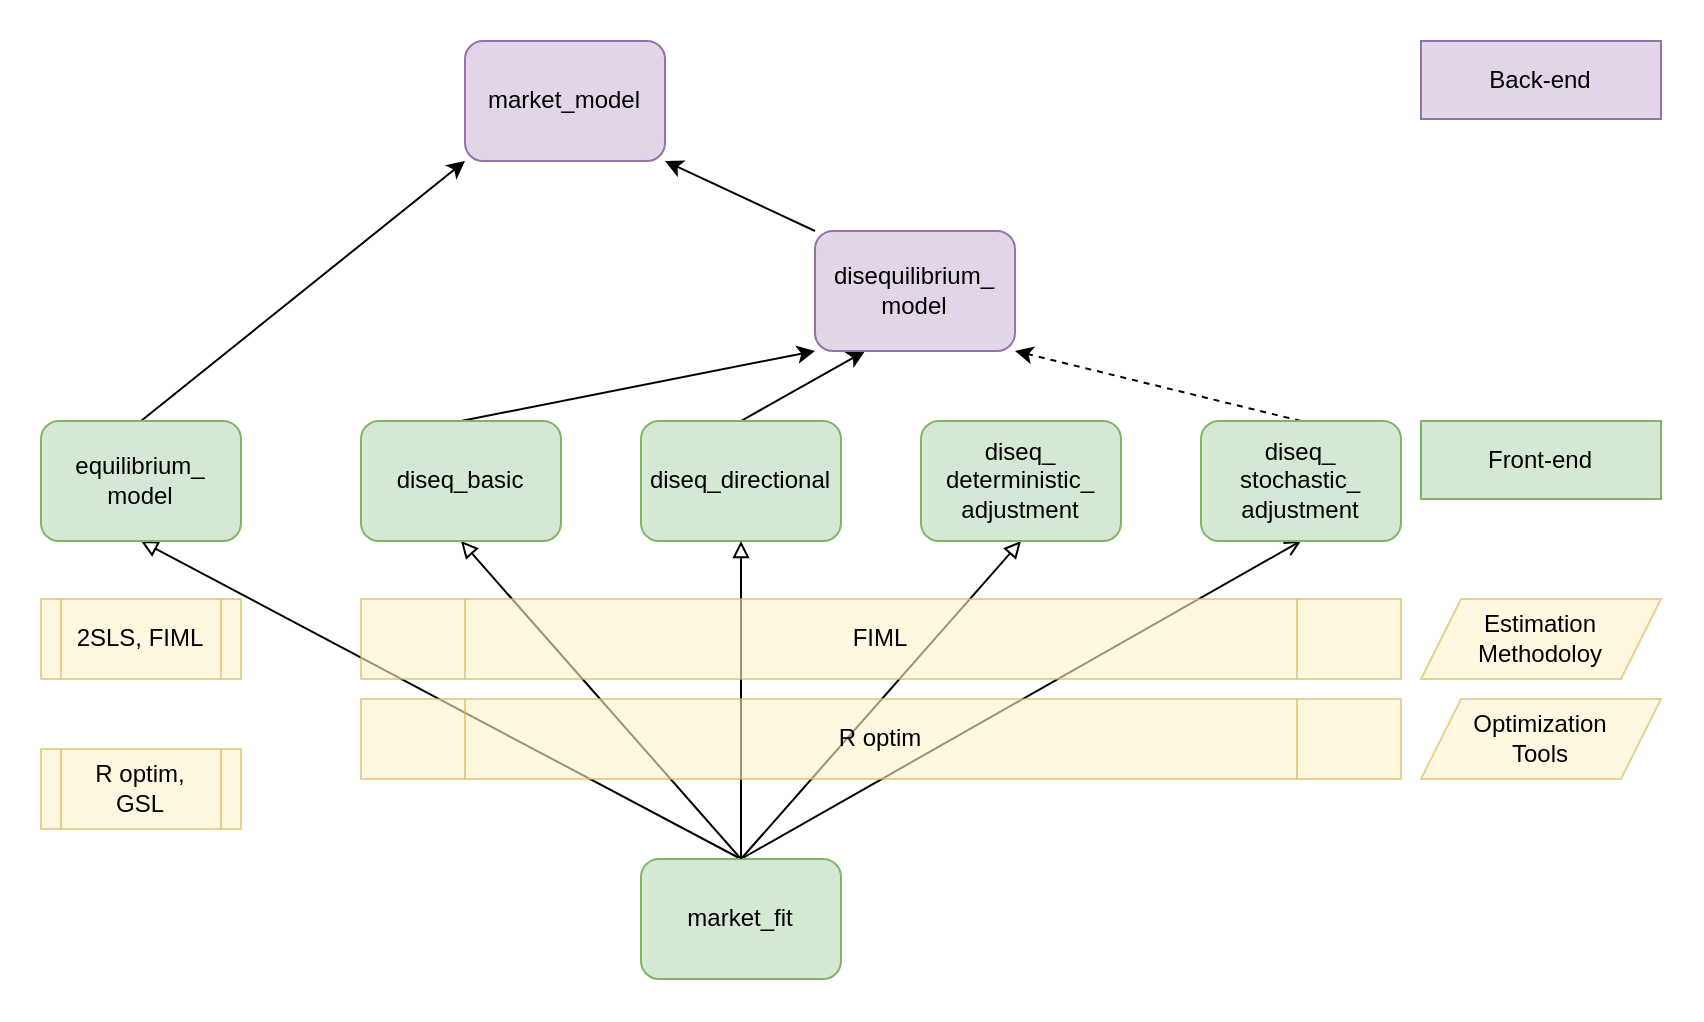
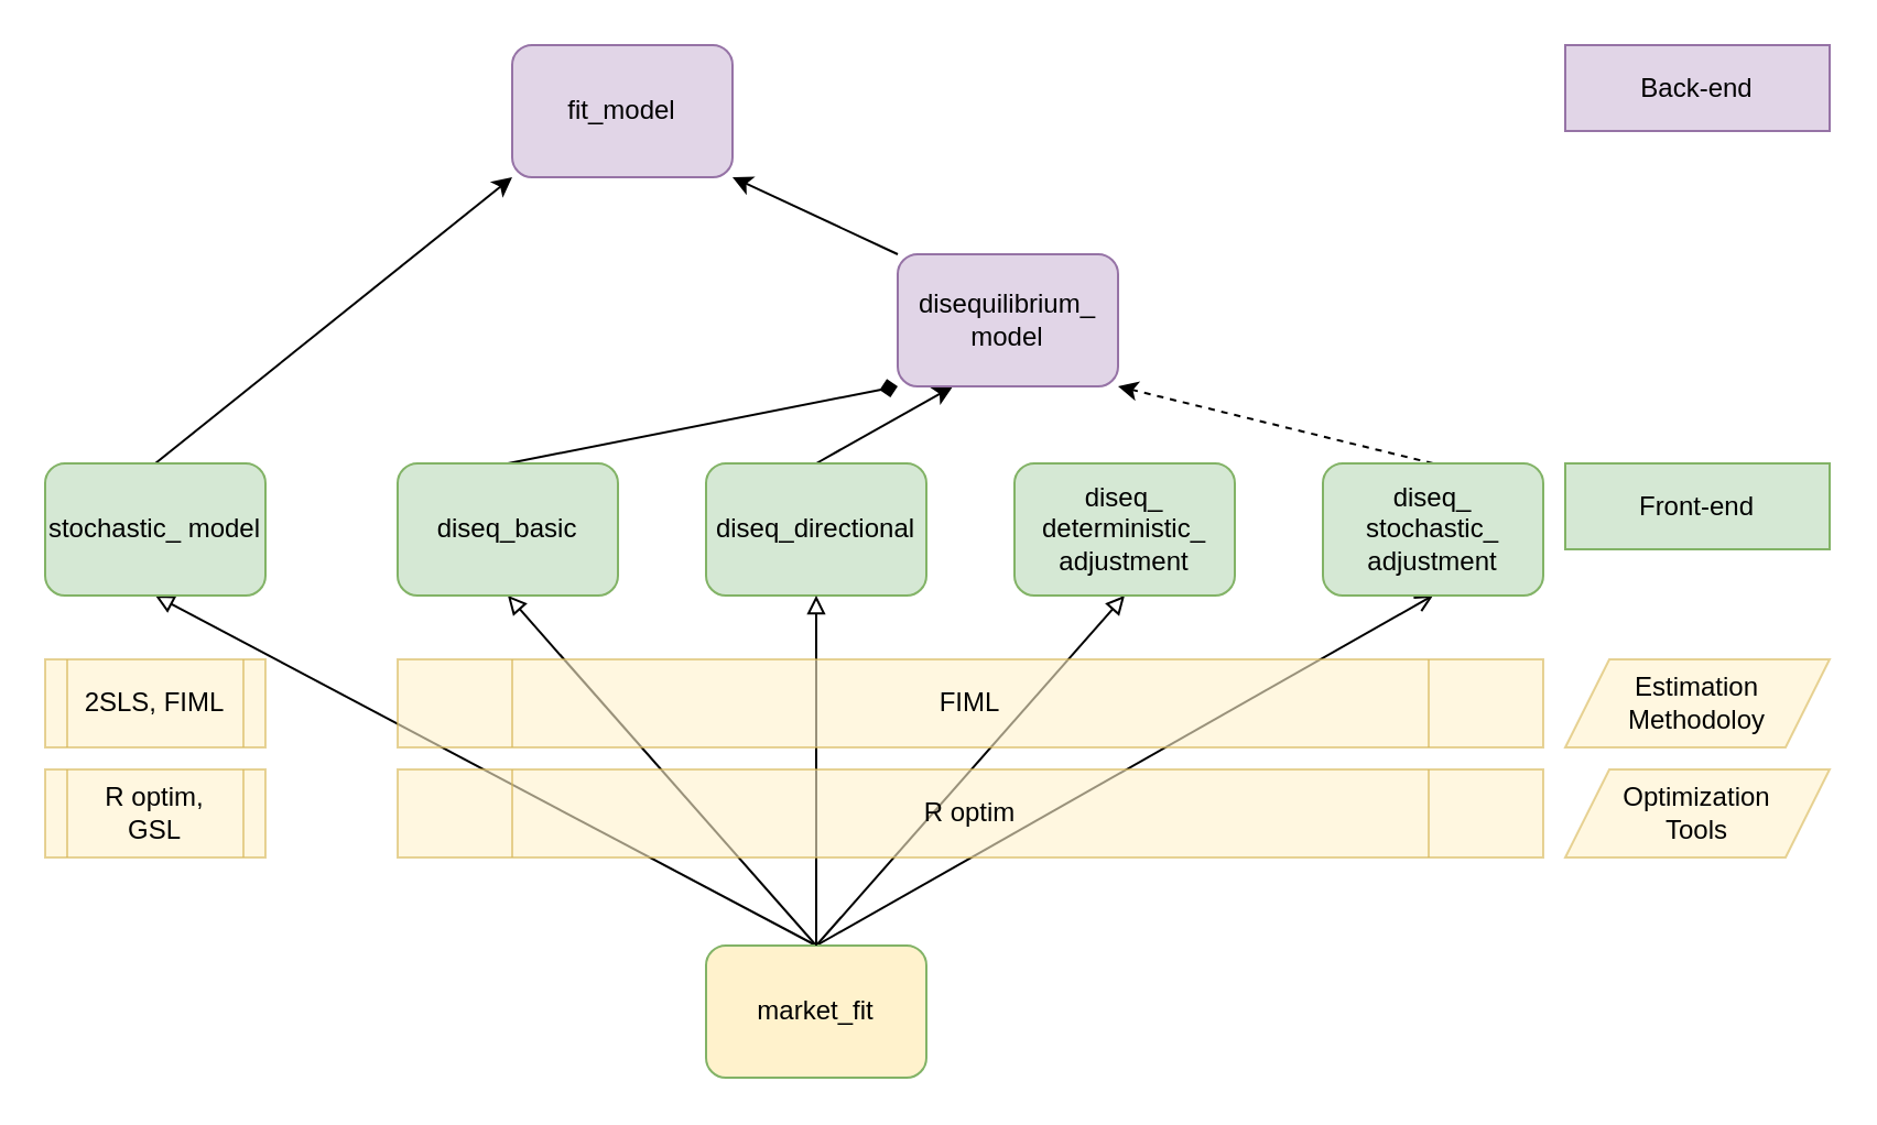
  <mxCell id="0" />
  <mxCell id="1" parent="0" />
  <mxCell id="2" value="" style="edgeStyle=orthogonalEdgeStyle;rounded=0;orthogonalLoop=1;jettySize=auto;html=1;noEdgeStyle=1;orthogonal=1;entryX=0.5;entryY=1;entryDx=0;entryDy=0;exitX=0.5;exitY=0;exitDx=0;exitDy=0;startArrow=none;startFill=0;endArrow=block;endFill=0;" parent="1" source="24" target="9" edge="1"><mxGeometry relative="1" as="geometry"><mxPoint x="360" y="459" as="sourcePoint" /><mxPoint x="292" y="419" as="targetPoint" /></mxGeometry></mxCell>
  <mxCell id="3" value="" style="edgeStyle=orthogonalEdgeStyle;rounded=0;orthogonalLoop=1;jettySize=auto;html=1;noEdgeStyle=1;orthogonal=1;entryX=0.5;entryY=1;entryDx=0;entryDy=0;exitX=0.5;exitY=0;exitDx=0;exitDy=0;startArrow=none;startFill=0;endArrow=block;endFill=0;" parent="1" source="24" target="14" edge="1"><mxGeometry relative="1" as="geometry"><mxPoint x="380" y="439" as="sourcePoint" /><mxPoint x="80" y="280" as="targetPoint" /></mxGeometry></mxCell>
  <mxCell id="4" value="" style="edgeStyle=orthogonalEdgeStyle;rounded=0;orthogonalLoop=1;jettySize=auto;html=1;noEdgeStyle=1;orthogonal=1;entryX=0.5;entryY=1;entryDx=0;entryDy=0;exitX=0.5;exitY=0;exitDx=0;exitDy=0;startArrow=none;startFill=0;endArrow=block;endFill=0;" parent="1" source="24" target="16" edge="1"><mxGeometry relative="1" as="geometry"><mxPoint x="380" y="439" as="sourcePoint" /><mxPoint x="380" y="280" as="targetPoint" /></mxGeometry></mxCell>
  <mxCell id="5" value="" style="edgeStyle=orthogonalEdgeStyle;rounded=0;orthogonalLoop=1;jettySize=auto;html=1;noEdgeStyle=1;orthogonal=1;entryX=0.5;entryY=1;entryDx=0;entryDy=0;exitX=0.5;exitY=0;exitDx=0;exitDy=0;startArrow=none;startFill=0;endArrow=open;endFill=0;" parent="1" source="24" target="17" edge="1"><mxGeometry relative="1" as="geometry"><mxPoint x="380" y="439" as="sourcePoint" /><mxPoint x="520" y="280" as="targetPoint" /></mxGeometry></mxCell>
  <mxCell id="6" value="" style="edgeStyle=orthogonalEdgeStyle;rounded=0;orthogonalLoop=1;jettySize=auto;html=1;noEdgeStyle=1;orthogonal=1;exitX=0.5;exitY=0;exitDx=0;exitDy=0;" parent="1" source="9" target="8" edge="1"><mxGeometry relative="1" as="geometry" /></mxCell>
  <mxCell id="7" value="" style="edgeStyle=orthogonalEdgeStyle;rounded=0;orthogonalLoop=1;jettySize=auto;html=1;noEdgeStyle=1;orthogonal=1;" parent="1" source="13" target="8" edge="1"><mxGeometry relative="1" as="geometry" /></mxCell>
- <mxCell id="8" value="market_model" style="rounded=1;whiteSpace=wrap;html=1;fillColor=#e1d5e7;strokeColor=#9673a6;" parent="1" vertex="1"><mxGeometry x="232" y="20" width="100" height="60" as="geometry" /></mxCell>
- <mxCell id="9" value="equilibrium_ model" style="rounded=1;whiteSpace=wrap;html=1;fillColor=#d5e8d4;strokeColor=#82b366;" parent="1" vertex="1"><mxGeometry x="20" y="210" width="100" height="60" as="geometry" /></mxCell>
- <mxCell id="10" value="" style="edgeStyle=orthogonalEdgeStyle;rounded=0;orthogonalLoop=1;jettySize=auto;html=1;noEdgeStyle=1;orthogonal=1;entryX=0;entryY=1;entryDx=0;entryDy=0;exitX=0.5;exitY=0;exitDx=0;exitDy=0;" parent="1" source="14" target="13" edge="1"><mxGeometry relative="1" as="geometry" /></mxCell>
+ <mxCell id="8" value="fit_model" style="rounded=1;whiteSpace=wrap;html=1;fillColor=#e1d5e7;strokeColor=#9673a6;" parent="1" vertex="1"><mxGeometry x="232" y="20" width="100" height="60" as="geometry" /></mxCell>
+ <mxCell id="9" value="stochastic_ model" style="rounded=1;whiteSpace=wrap;html=1;fillColor=#d5e8d4;strokeColor=#82b366;" parent="1" vertex="1"><mxGeometry x="20" y="210" width="100" height="60" as="geometry" /></mxCell>
+ <mxCell id="10" value="" style="edgeStyle=orthogonalEdgeStyle;rounded=0;orthogonalLoop=1;jettySize=auto;html=1;noEdgeStyle=1;orthogonal=1;entryX=0;entryY=1;entryDx=0;entryDy=0;exitX=0.5;exitY=0;exitDx=0;exitDy=0;endArrow=diamond;" parent="1" source="14" target="13" edge="1"><mxGeometry relative="1" as="geometry" /></mxCell>
  <mxCell id="11" value="" style="edgeStyle=orthogonalEdgeStyle;rounded=0;orthogonalLoop=1;jettySize=auto;html=1;noEdgeStyle=1;orthogonal=1;exitX=0.5;exitY=0;exitDx=0;exitDy=0;entryX=0.25;entryY=1;entryDx=0;entryDy=0;" parent="1" source="15" target="13" edge="1"><mxGeometry relative="1" as="geometry" /></mxCell>
  <mxCell id="12" value="" style="edgeStyle=orthogonalEdgeStyle;rounded=0;orthogonalLoop=1;jettySize=auto;html=1;noEdgeStyle=1;orthogonal=1;exitX=0.5;exitY=0;exitDx=0;exitDy=0;dashed=1;" parent="1" source="17" target="13" edge="1"><mxGeometry relative="1" as="geometry" /></mxCell>
  <mxCell id="13" value="disequilibrium_&lt;br&gt;model" style="rounded=1;whiteSpace=wrap;html=1;fillColor=#e1d5e7;strokeColor=#9673a6;" parent="1" vertex="1"><mxGeometry x="407" y="115" width="100" height="60" as="geometry" /></mxCell>
  <mxCell id="14" value="diseq_basic" style="rounded=1;whiteSpace=wrap;html=1;fillColor=#d5e8d4;strokeColor=#82b366;" parent="1" vertex="1"><mxGeometry x="180" y="210" width="100" height="60" as="geometry" /></mxCell>
  <mxCell id="15" value="diseq_directional" style="rounded=1;whiteSpace=wrap;html=1;fillColor=#d5e8d4;strokeColor=#82b366;" parent="1" vertex="1"><mxGeometry x="320" y="210" width="100" height="60" as="geometry" /></mxCell>
  <mxCell id="16" value="diseq_ deterministic_ adjustment" style="rounded=1;html=1;align=center;whiteSpace=wrap;fillColor=#d5e8d4;strokeColor=#82b366;" parent="1" vertex="1"><mxGeometry x="460" y="210" width="100" height="60" as="geometry" /></mxCell>
  <mxCell id="17" value="diseq_ stochastic_ adjustment" style="rounded=1;whiteSpace=wrap;html=1;fillColor=#d5e8d4;strokeColor=#82b366;" parent="1" vertex="1"><mxGeometry x="600" y="210" width="100" height="60" as="geometry" /></mxCell>
  <mxCell id="18" value="2SLS, FIML" style="shape=process;whiteSpace=wrap;html=1;backgroundOutline=1;align=center;fillColor=#fff2cc;strokeColor=#d6b656;labelBackgroundColor=none;opacity=60;" parent="1" vertex="1"><mxGeometry x="20" y="299" width="100" height="40" as="geometry" /></mxCell>
  <mxCell id="19" value="Estimation Methodoloy" style="shape=parallelogram;perimeter=parallelogramPerimeter;whiteSpace=wrap;html=1;fixedSize=1;align=center;fillColor=#fff2cc;strokeColor=#d6b656;labelBackgroundColor=none;opacity=60;" parent="1" vertex="1"><mxGeometry x="710" y="299" width="120" height="40" as="geometry" /></mxCell>
  <mxCell id="20" value="Back-end" style="rounded=0;whiteSpace=wrap;html=1;align=center;fillColor=#e1d5e7;strokeColor=#9673a6;" parent="1" vertex="1"><mxGeometry x="710" y="20" width="120" height="39" as="geometry" /></mxCell>
  <mxCell id="21" value="Front-end" style="rounded=0;whiteSpace=wrap;html=1;align=center;fillColor=#d5e8d4;strokeColor=#82b366;" parent="1" vertex="1"><mxGeometry x="710" y="210" width="120" height="39" as="geometry" /></mxCell>
  <mxCell id="22" value="Optimization &lt;br&gt;Tools" style="shape=parallelogram;perimeter=parallelogramPerimeter;whiteSpace=wrap;html=1;fixedSize=1;align=center;fillColor=#fff2cc;strokeColor=#d6b656;labelBackgroundColor=none;opacity=60;" parent="1" vertex="1"><mxGeometry x="710" y="349" width="120" height="40" as="geometry" /></mxCell>
- <mxCell id="23" value="R optim,&lt;br&gt;GSL" style="shape=process;whiteSpace=wrap;html=1;backgroundOutline=1;align=center;fillColor=#fff2cc;strokeColor=#d6b656;labelBackgroundColor=none;opacity=60;" parent="1" vertex="1"><mxGeometry x="20" y="374" width="100" height="40" as="geometry" /></mxCell>
- <mxCell id="24" value="market_fit" style="rounded=1;whiteSpace=wrap;html=1;fillColor=#d5e8d4;strokeColor=#82b366;" parent="1" vertex="1"><mxGeometry x="320" y="429" width="100" height="60" as="geometry" /></mxCell>
+ <mxCell id="23" value="R optim,&lt;br&gt;GSL" style="shape=process;whiteSpace=wrap;html=1;backgroundOutline=1;align=center;fillColor=#fff2cc;strokeColor=#d6b656;labelBackgroundColor=none;opacity=60;" parent="1" vertex="1"><mxGeometry x="20" y="349" width="100" height="40" as="geometry" /></mxCell>
+ <mxCell id="24" value="market_fit" style="rounded=1;whiteSpace=wrap;html=1;fillColor=#fff2cc;strokeColor=#82b366;" parent="1" vertex="1"><mxGeometry x="320" y="429" width="100" height="60" as="geometry" /></mxCell>
  <mxCell id="25" value="" style="edgeStyle=orthogonalEdgeStyle;rounded=0;orthogonalLoop=1;jettySize=auto;html=1;noEdgeStyle=1;orthogonal=1;entryX=0.5;entryY=1;entryDx=0;entryDy=0;startArrow=none;startFill=0;sourcePerimeterSpacing=-7;endArrow=block;endFill=0;exitX=0.5;exitY=0;exitDx=0;exitDy=0;" parent="1" source="24" target="15" edge="1"><mxGeometry relative="1" as="geometry"><mxPoint x="430" y="419" as="sourcePoint" /><mxPoint x="240" y="280" as="targetPoint" /></mxGeometry></mxCell>
  <mxCell id="26" value="FIML" style="shape=process;whiteSpace=wrap;html=1;backgroundOutline=1;align=center;fillColor=#fff2cc;strokeColor=#d6b656;labelBackgroundColor=none;opacity=60;" parent="1" vertex="1"><mxGeometry x="180" y="299" width="520" height="40" as="geometry" /></mxCell>
  <mxCell id="27" value="R optim" style="shape=process;whiteSpace=wrap;html=1;backgroundOutline=1;align=center;fillColor=#fff2cc;strokeColor=#d6b656;labelBackgroundColor=none;opacity=60;" parent="1" vertex="1"><mxGeometry x="180" y="349" width="520" height="40" as="geometry" /></mxCell>
